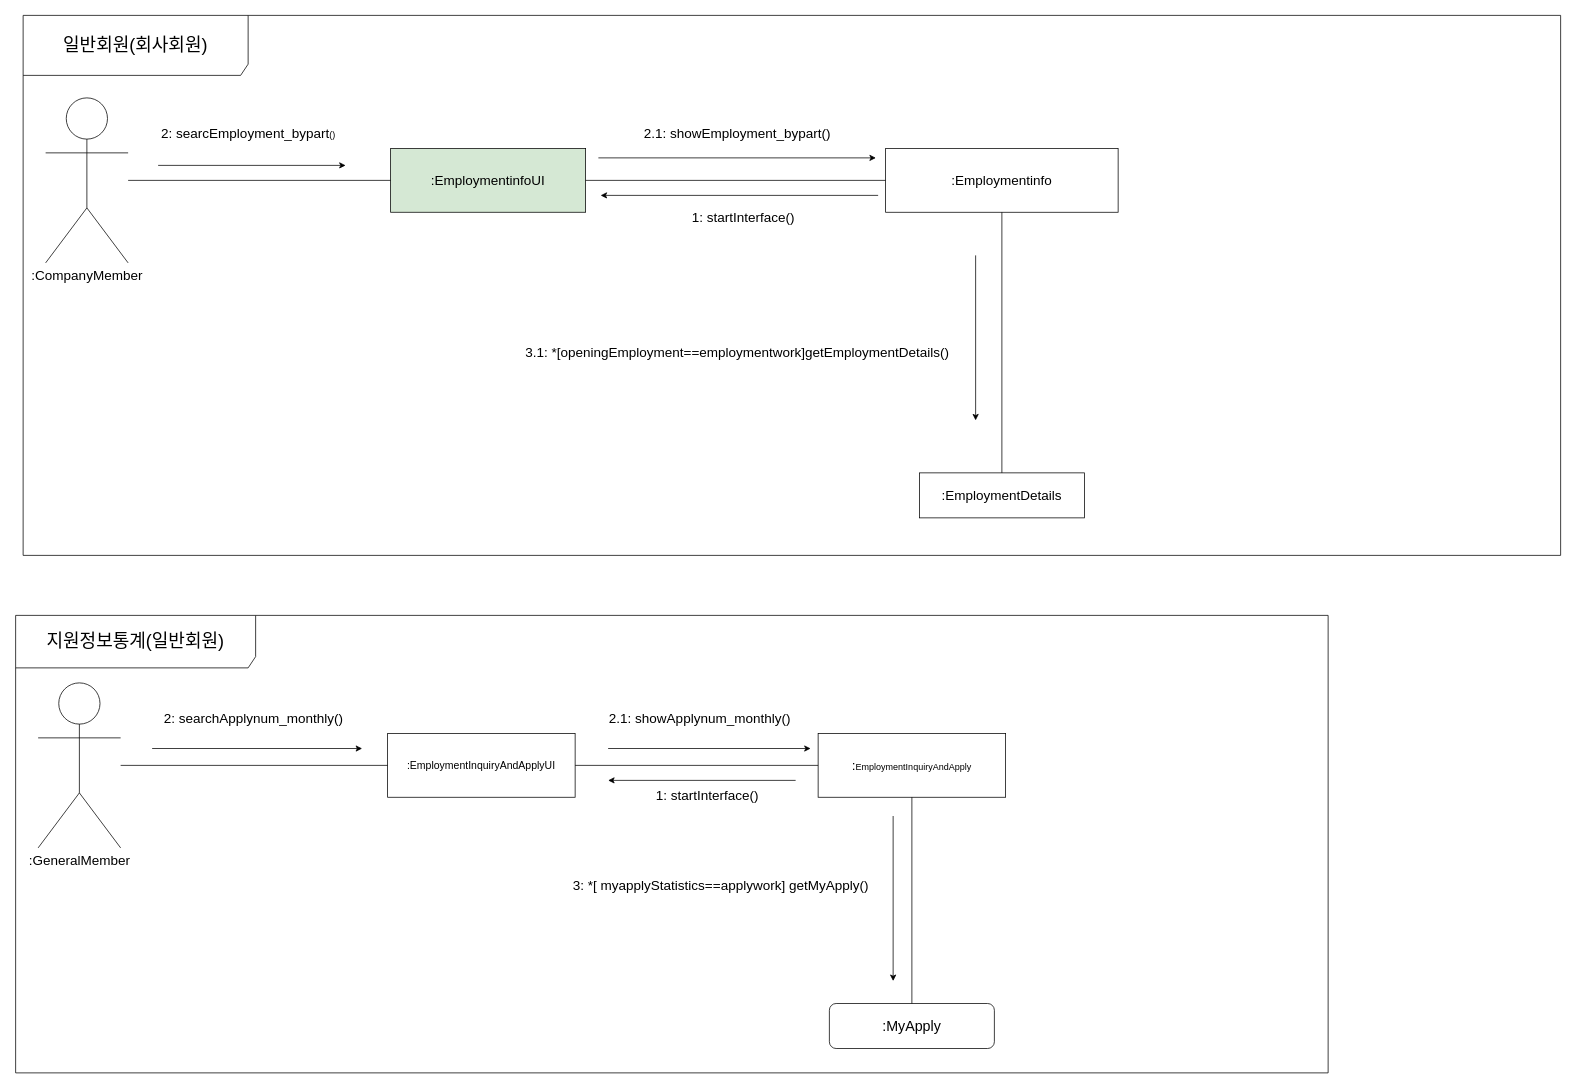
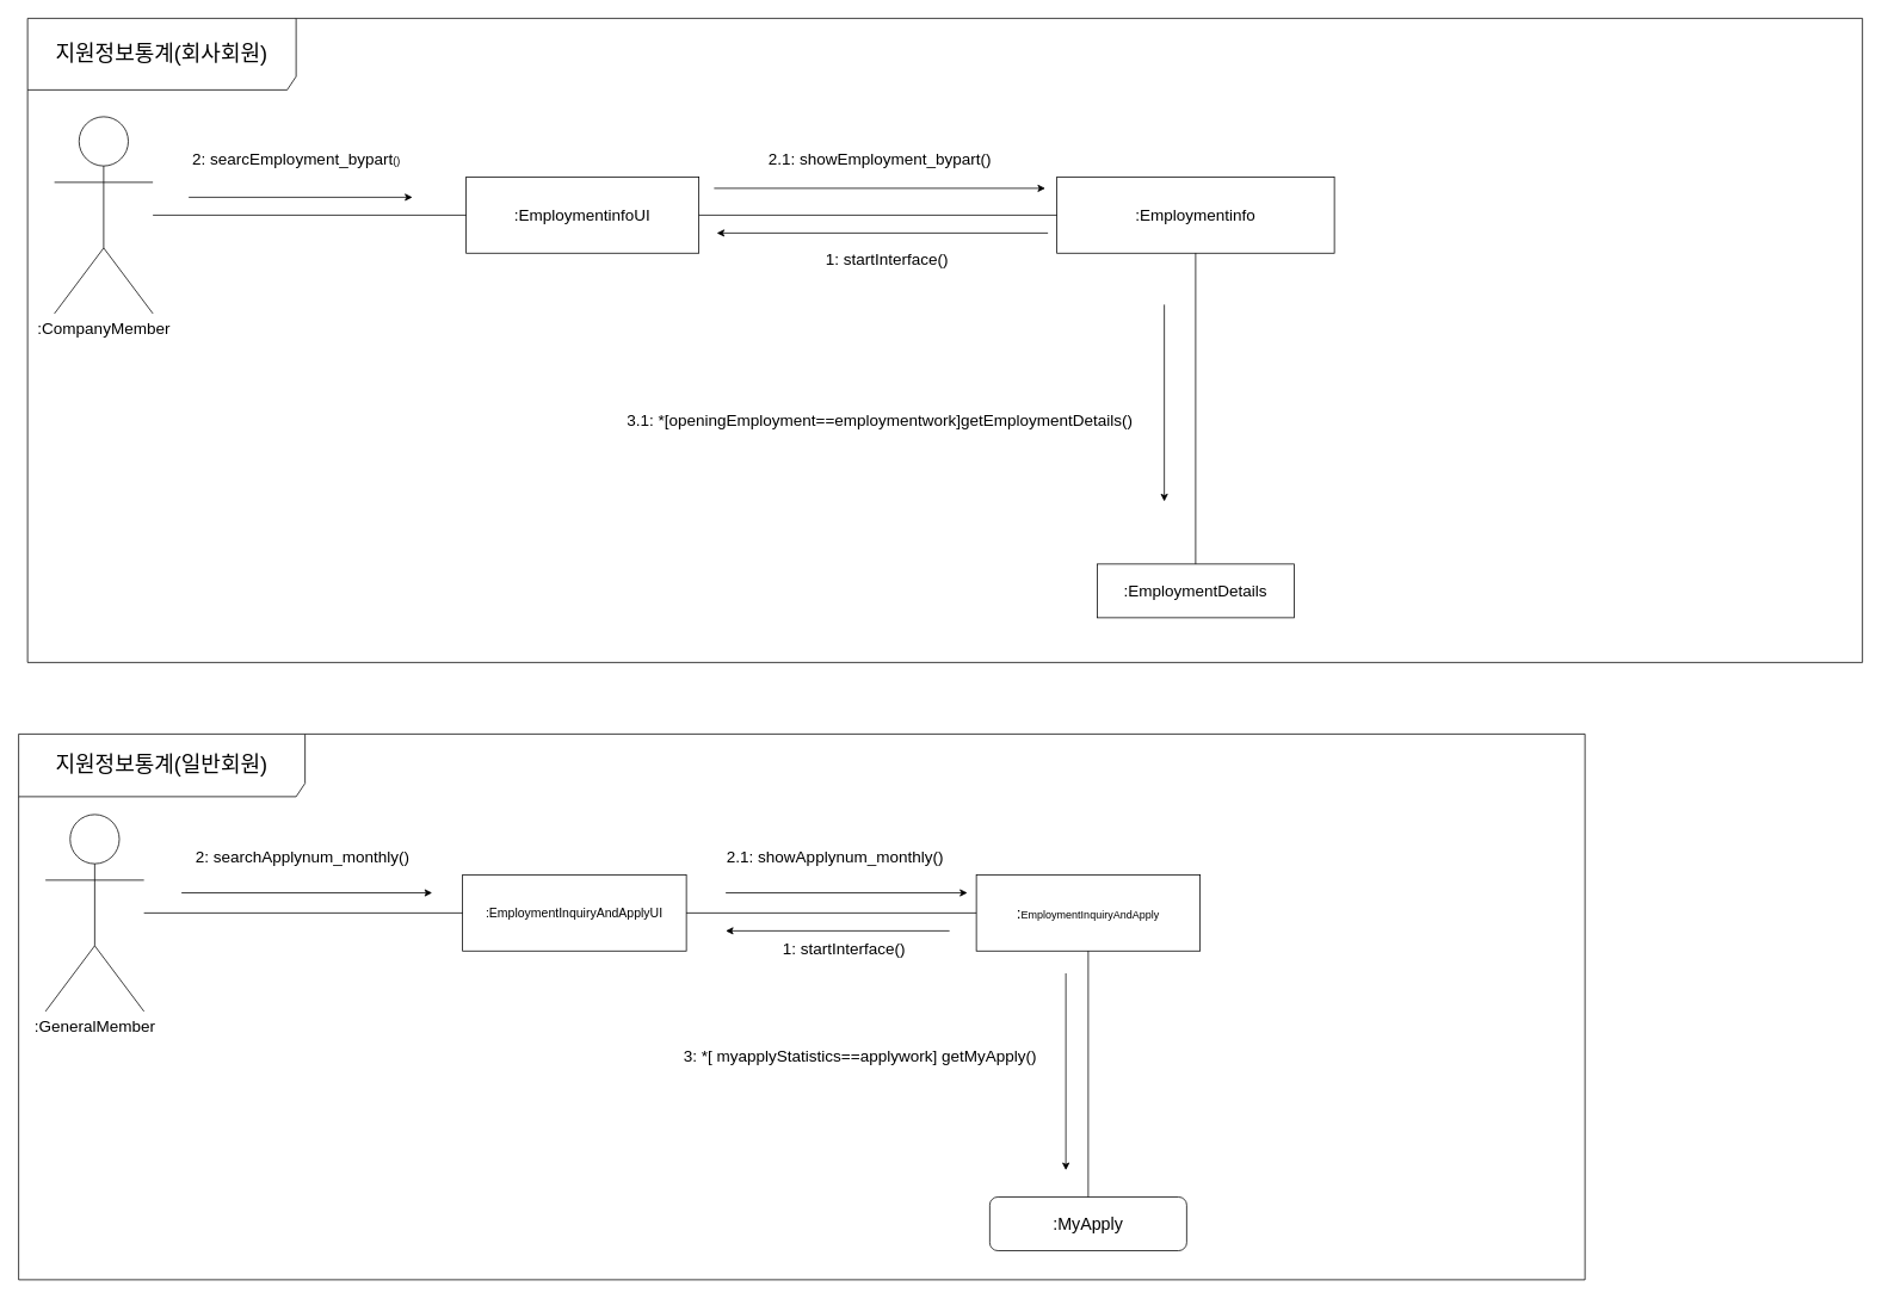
  <mxCell id="0" />
  <mxCell id="1" parent="0" />
  <mxCell id="2" value="&lt;font style=&quot;font-size: 24px;&quot;&gt;지원정보통계(일반회원)&lt;/font&gt;" style="shape=umlFrame;whiteSpace=wrap;html=1;pointerEvents=0;width=320;height=70;" parent="1" vertex="1"><mxGeometry x="20" y="820" width="1750" height="610" as="geometry" /></mxCell>
  <mxCell id="3" value="&lt;font style=&quot;font-size: 14px;&quot;&gt;:EmploymentInquiryAndApplyUI&lt;/font&gt;" style="rounded=0;whiteSpace=wrap;html=1;" parent="1" vertex="1"><mxGeometry x="516" y="977.5" width="250" height="85" as="geometry" /></mxCell>
  <mxCell id="4" value="&lt;font style=&quot;font-size: 18px;&quot;&gt;&lt;font style=&quot;font-size: 18px;&quot;&gt;:&lt;/font&gt;&lt;/font&gt;EmploymentInquiryAndApply" style="rounded=0;whiteSpace=wrap;html=1;" parent="1" vertex="1"><mxGeometry x="1090" y="977.5" width="250" height="85" as="geometry" /></mxCell>
  <mxCell id="5" value="&lt;font style=&quot;font-size: 18px;&quot;&gt;:GeneralMember&lt;/font&gt;" style="shape=umlActor;verticalLabelPosition=bottom;verticalAlign=top;html=1;outlineConnect=0;" parent="1" vertex="1"><mxGeometry x="50" y="910" width="110" height="220" as="geometry" /></mxCell>
  <mxCell id="6" value="" style="endArrow=none;html=1;rounded=0;entryX=0;entryY=0.5;entryDx=0;entryDy=0;" parent="1" source="5" target="3" edge="1"><mxGeometry width="50" height="50" relative="1" as="geometry"><mxPoint x="880" y="1217.5" as="sourcePoint" /><mxPoint x="930" y="1167.5" as="targetPoint" /></mxGeometry></mxCell>
  <mxCell id="7" value="" style="endArrow=none;html=1;rounded=0;entryX=1;entryY=0.5;entryDx=0;entryDy=0;exitX=0;exitY=0.5;exitDx=0;exitDy=0;" parent="1" source="4" target="3" edge="1"><mxGeometry width="50" height="50" relative="1" as="geometry"><mxPoint x="880" y="1217.5" as="sourcePoint" /><mxPoint x="930" y="1167.5" as="targetPoint" /></mxGeometry></mxCell>
  <mxCell id="8" value="&lt;font style=&quot;font-size: 18px;&quot;&gt;2: searchApplynum_monthly&lt;/font&gt;&lt;span style=&quot;font-size: 18px; background-color: initial;&quot;&gt;()&lt;/span&gt;" style="text;html=1;align=center;verticalAlign=middle;resizable=0;points=[];autosize=1;strokeColor=none;fillColor=none;" parent="1" vertex="1"><mxGeometry x="207" y="937.5" width="260" height="40" as="geometry" /></mxCell>
  <mxCell id="9" value="" style="endArrow=classic;html=1;rounded=0;" parent="1" edge="1"><mxGeometry width="50" height="50" relative="1" as="geometry"><mxPoint x="202" y="997.5" as="sourcePoint" /><mxPoint x="482" y="997.5" as="targetPoint" /></mxGeometry></mxCell>
  <mxCell id="10" value="&lt;font style=&quot;font-size: 18px;&quot;&gt;2.1: &lt;/font&gt;&lt;font style=&quot;font-size: 18px;&quot;&gt;&lt;font style=&quot;font-size: 18px;&quot;&gt;showApplynum_monthly&lt;/font&gt;()&lt;/font&gt;" style="text;html=1;align=center;verticalAlign=middle;resizable=0;points=[];autosize=1;strokeColor=none;fillColor=none;" parent="1" vertex="1"><mxGeometry x="797" y="937.5" width="270" height="40" as="geometry" /></mxCell>
  <mxCell id="11" value="&lt;font style=&quot;font-size: 19px;&quot;&gt;:MyApply&lt;/font&gt;" style="whiteSpace=wrap;html=1;rounded=1;" parent="1" vertex="1"><mxGeometry x="1105" y="1337.5" width="220" height="60" as="geometry" /></mxCell>
  <mxCell id="12" value="" style="endArrow=none;html=1;rounded=0;entryX=0.5;entryY=1;entryDx=0;entryDy=0;exitX=0.5;exitY=0;exitDx=0;exitDy=0;" parent="1" source="11" target="4" edge="1"><mxGeometry width="50" height="50" relative="1" as="geometry"><mxPoint x="900" y="1217.5" as="sourcePoint" /><mxPoint x="950" y="1167.5" as="targetPoint" /></mxGeometry></mxCell>
  <mxCell id="13" value="" style="endArrow=classic;html=1;rounded=0;" parent="1" edge="1"><mxGeometry width="50" height="50" relative="1" as="geometry"><mxPoint x="1190" y="1087.5" as="sourcePoint" /><mxPoint x="1190" y="1307.5" as="targetPoint" /></mxGeometry></mxCell>
  <mxCell id="14" value="" style="endArrow=classic;html=1;rounded=0;" parent="1" edge="1"><mxGeometry width="50" height="50" relative="1" as="geometry"><mxPoint x="810" y="997.5" as="sourcePoint" /><mxPoint x="1080" y="997.5" as="targetPoint" /></mxGeometry></mxCell>
  <mxCell id="15" value="&lt;font style=&quot;font-size: 18px;&quot;&gt;3: *[ myapplyStatistics==applywork] getMyApply()&lt;/font&gt;" style="text;html=1;align=center;verticalAlign=middle;resizable=0;points=[];autosize=1;strokeColor=none;fillColor=none;" parent="1" vertex="1"><mxGeometry x="750" y="1160" width="420" height="40" as="geometry" /></mxCell>
  <mxCell id="16" value="&lt;font style=&quot;font-size: 18px;&quot;&gt;1: startInterface()&lt;/font&gt;" style="text;html=1;align=center;verticalAlign=middle;resizable=0;points=[];autosize=1;strokeColor=none;fillColor=none;" parent="1" vertex="1"><mxGeometry x="862" y="1040" width="160" height="40" as="geometry" /></mxCell>
  <mxCell id="17" value="" style="endArrow=classic;html=1;rounded=0;" parent="1" edge="1"><mxGeometry width="50" height="50" relative="1" as="geometry"><mxPoint x="1060" y="1040" as="sourcePoint" /><mxPoint x="810" y="1040" as="targetPoint" /></mxGeometry></mxCell>
- <mxCell id="18" value="&lt;span style=&quot;font-size: 24px;&quot;&gt;일반회원(회사회원)&lt;/span&gt;" style="shape=umlFrame;whiteSpace=wrap;html=1;pointerEvents=0;width=300;height=80;" parent="1" vertex="1"><mxGeometry x="30" y="20" width="2050" height="720" as="geometry" /></mxCell>
+ <mxCell id="18" value="&lt;span style=&quot;font-size: 24px;&quot;&gt;지원정보통계(회사회원)&lt;/span&gt;" style="shape=umlFrame;whiteSpace=wrap;html=1;pointerEvents=0;width=300;height=80;" parent="1" vertex="1"><mxGeometry x="30" y="20" width="2050" height="720" as="geometry" /></mxCell>
  <mxCell id="19" value="&lt;font style=&quot;font-size: 18px;&quot;&gt;:CompanyMember&lt;/font&gt;" style="shape=umlActor;verticalLabelPosition=bottom;verticalAlign=top;html=1;outlineConnect=0;" parent="1" vertex="1"><mxGeometry x="60" y="130" width="110" height="220" as="geometry" /></mxCell>
- <mxCell id="20" value="&lt;font style=&quot;font-size: 18px;&quot;&gt;:EmploymentinfoUI&lt;/font&gt;" style="rounded=0;whiteSpace=wrap;html=1;fillColor=#d5e8d4;" parent="1" vertex="1"><mxGeometry x="520" y="197.5" width="260" height="85" as="geometry" /></mxCell>
+ <mxCell id="20" value="&lt;font style=&quot;font-size: 18px;&quot;&gt;:EmploymentinfoUI&lt;/font&gt;" style="rounded=0;whiteSpace=wrap;html=1;" parent="1" vertex="1"><mxGeometry x="520" y="197.5" width="260" height="85" as="geometry" /></mxCell>
  <mxCell id="21" value="&lt;font style=&quot;font-size: 18px;&quot;&gt;:Employmentinfo&lt;/font&gt;" style="rounded=0;whiteSpace=wrap;html=1;" parent="1" vertex="1"><mxGeometry x="1180" y="197.5" width="310" height="85" as="geometry" /></mxCell>
  <mxCell id="22" value="" style="endArrow=none;html=1;rounded=0;entryX=0;entryY=0.5;entryDx=0;entryDy=0;" parent="1" source="19" target="20" edge="1"><mxGeometry width="50" height="50" relative="1" as="geometry"><mxPoint x="320" y="277.5" as="sourcePoint" /><mxPoint x="370" y="227.5" as="targetPoint" /></mxGeometry></mxCell>
  <mxCell id="23" value="" style="endArrow=none;html=1;rounded=0;entryX=0;entryY=0.5;entryDx=0;entryDy=0;exitX=1;exitY=0.5;exitDx=0;exitDy=0;" parent="1" source="20" target="21" edge="1"><mxGeometry width="50" height="50" relative="1" as="geometry"><mxPoint x="890" y="260" as="sourcePoint" /><mxPoint x="940" y="210" as="targetPoint" /></mxGeometry></mxCell>
  <mxCell id="24" value="&lt;font style=&quot;font-size: 18px;&quot;&gt;:EmploymentDetails&lt;/font&gt;" style="rounded=0;whiteSpace=wrap;html=1;" parent="1" vertex="1"><mxGeometry x="1225" y="630" width="220" height="60" as="geometry" /></mxCell>
  <mxCell id="25" value="" style="endArrow=none;html=1;rounded=0;exitX=0.5;exitY=0;exitDx=0;exitDy=0;entryX=0.5;entryY=1;entryDx=0;entryDy=0;" parent="1" source="24" target="21" edge="1"><mxGeometry width="50" height="50" relative="1" as="geometry"><mxPoint x="1040" y="560" as="sourcePoint" /><mxPoint x="1160" y="290" as="targetPoint" /></mxGeometry></mxCell>
  <mxCell id="26" value="" style="endArrow=classic;html=1;rounded=0;" parent="1" edge="1"><mxGeometry width="50" height="50" relative="1" as="geometry"><mxPoint x="210" y="220" as="sourcePoint" /><mxPoint x="460" y="220" as="targetPoint" /></mxGeometry></mxCell>
  <mxCell id="27" value="" style="endArrow=classic;html=1;rounded=0;" parent="1" edge="1"><mxGeometry width="50" height="50" relative="1" as="geometry"><mxPoint x="1170" y="260" as="sourcePoint" /><mxPoint x="800" y="260" as="targetPoint" /></mxGeometry></mxCell>
  <mxCell id="28" value="&lt;font style=&quot;font-size: 18px;&quot;&gt;1: startInterface()&lt;/font&gt;" style="text;html=1;align=center;verticalAlign=middle;resizable=0;points=[];autosize=1;strokeColor=none;fillColor=none;" parent="1" vertex="1"><mxGeometry x="910" y="270" width="160" height="40" as="geometry" /></mxCell>
  <mxCell id="29" value="&lt;font style=&quot;border-color: var(--border-color); font-size: 18px;&quot;&gt;2: searcEmployment_bypart&lt;/font&gt;()" style="text;html=1;align=center;verticalAlign=middle;resizable=0;points=[];autosize=1;strokeColor=none;fillColor=none;" parent="1" vertex="1"><mxGeometry x="200" y="157.5" width="260" height="40" as="geometry" /></mxCell>
  <mxCell id="30" value="&lt;font style=&quot;font-size: 18px;&quot;&gt;2.1: show&lt;/font&gt;&lt;font style=&quot;border-color: var(--border-color); font-size: 18px;&quot;&gt;Employment_bypart()&lt;/font&gt;" style="text;html=1;align=center;verticalAlign=middle;resizable=0;points=[];autosize=1;strokeColor=none;fillColor=none;" parent="1" vertex="1"><mxGeometry x="847" y="157.5" width="270" height="40" as="geometry" /></mxCell>
  <mxCell id="31" value="" style="endArrow=classic;html=1;rounded=0;" parent="1" edge="1"><mxGeometry width="50" height="50" relative="1" as="geometry"><mxPoint x="797" y="210" as="sourcePoint" /><mxPoint x="1167" y="210" as="targetPoint" /></mxGeometry></mxCell>
  <mxCell id="32" value="" style="endArrow=classic;html=1;rounded=0;" parent="1" edge="1"><mxGeometry width="50" height="50" relative="1" as="geometry"><mxPoint x="1300" y="340" as="sourcePoint" /><mxPoint x="1300" y="560" as="targetPoint" /></mxGeometry></mxCell>
  <mxCell id="33" value="&lt;font style=&quot;font-size: 18px;&quot;&gt;3.1: *[openingEmployment==employmentwork]getEmploymentDetails()&lt;/font&gt;" style="text;html=1;align=center;verticalAlign=middle;resizable=0;points=[];autosize=1;strokeColor=none;fillColor=none;" parent="1" vertex="1"><mxGeometry x="687" y="450" width="590" height="40" as="geometry" /></mxCell>
